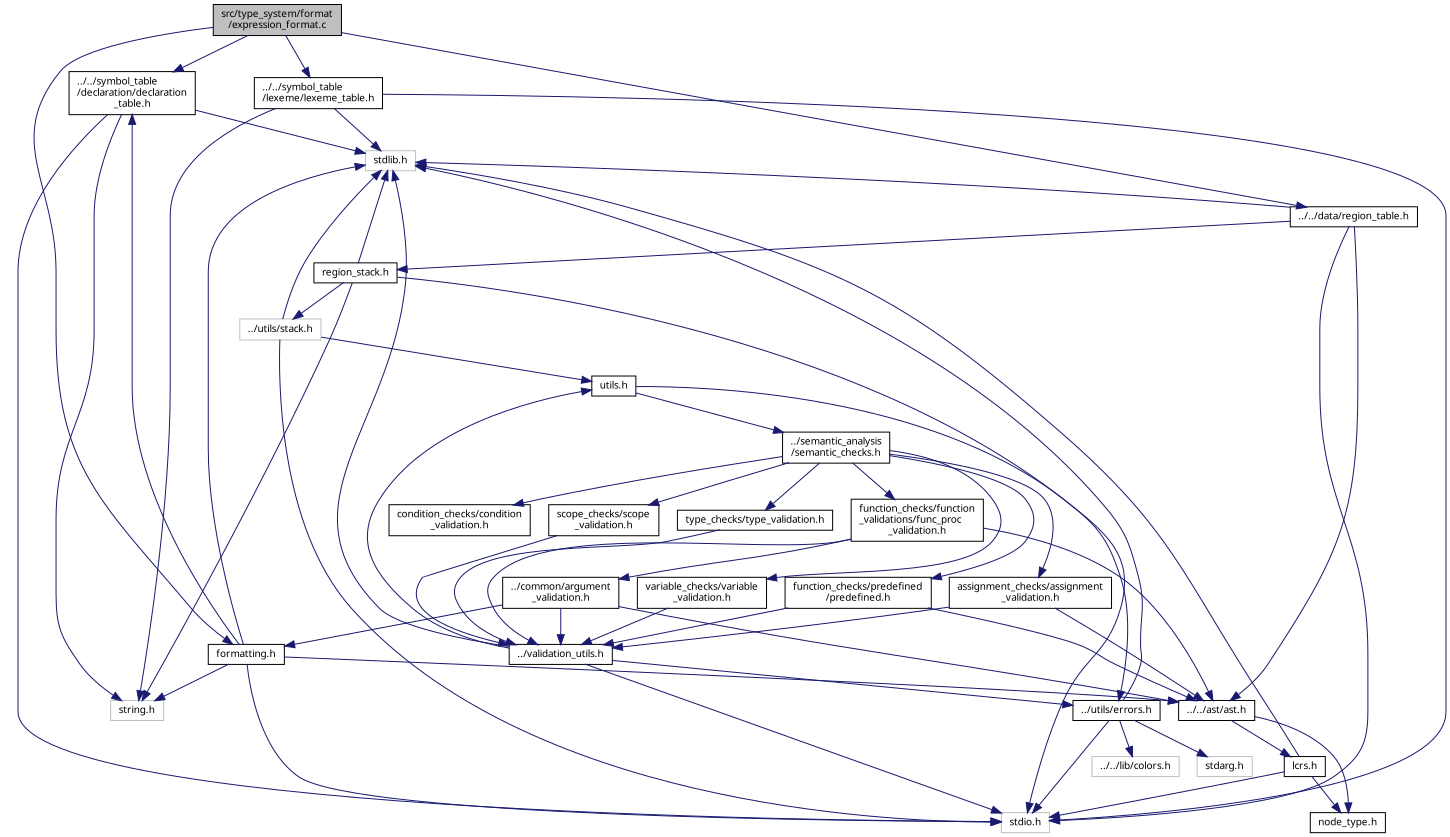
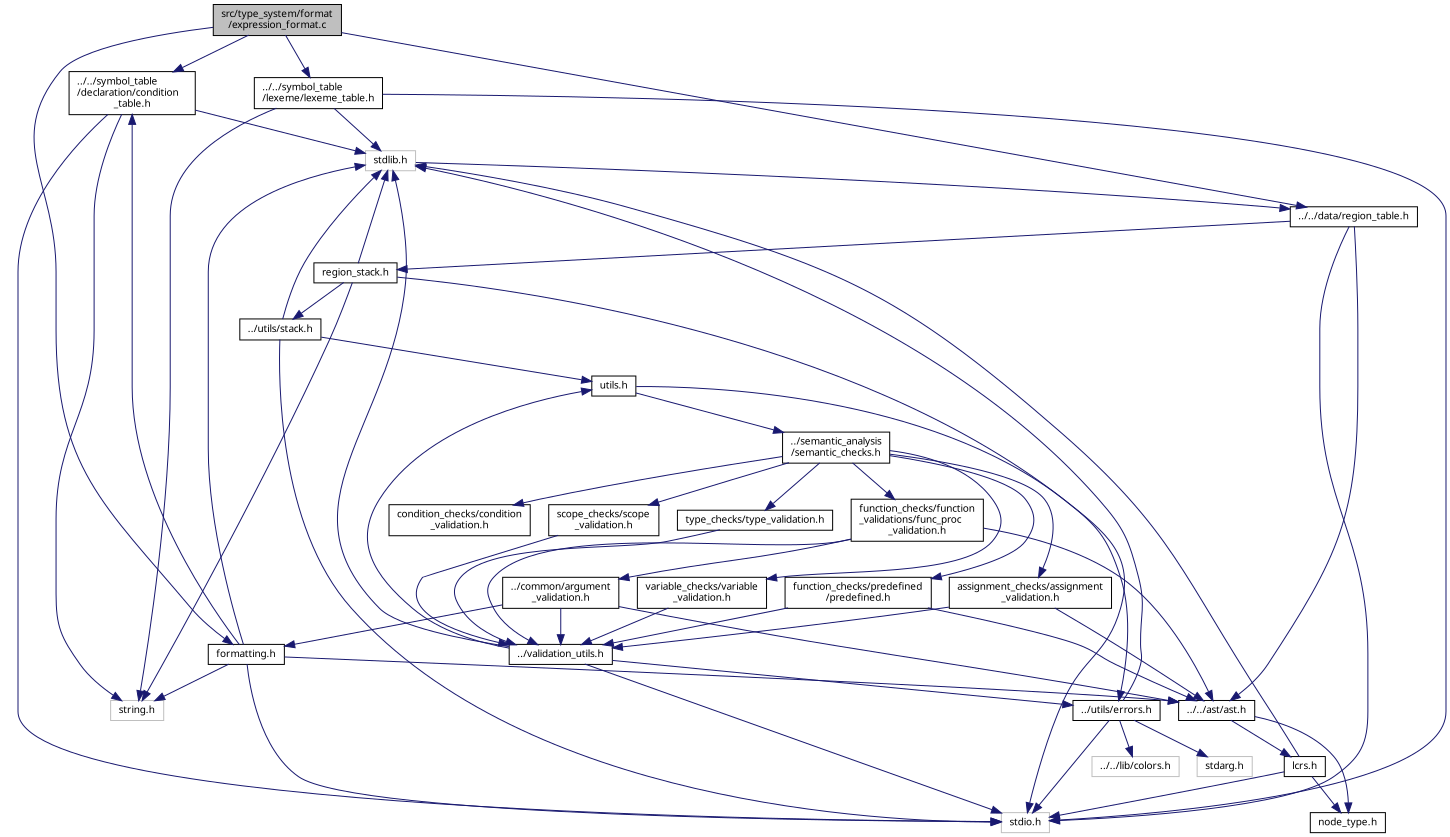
  digraph {
    fontname="Noto Sans"
    node [color=black fillcolor=white fontname="Noto Sans" fontsize=10 shape=record style=filled]
    edge [color=midnightblue fontname="Noto Sans" fontsize=10 labelfontname=Helvetica labelfontsize=10 style=solid]
    n1 [fillcolor=grey75 fontcolor=black height=0.2 label="src/type_system/format\l/expression_format.c" width=0.4]
-   n2 [height=0.2 label="../../symbol_table\l/declaration/declaration\l_table.h" width=0.4]
+   n2 [height=0.2 label="../../symbol_table\l/declaration/condition\l_table.h" width=0.4]
    n3 [height=0.2 label="../../symbol_table\l/lexeme/lexeme_table.h" width=0.4]
    n4 [height=0.2 label="../../data/region_table.h" width=0.4]
    n5 [height=0.2 label="formatting.h" width=0.4]
    n6 [color=grey75 height=0.2 label="stdio.h" width=0.4]
    n7 [color=grey75 height=0.2 label="stdlib.h" width=0.4]
    n8 [color=grey75 height=0.2 label="string.h" width=0.4]
    n9 [height=0.2 label="region_stack.h" width=0.4]
    n10 [height=0.2 label="../../ast/ast.h" width=0.4]
-   n11 [color=grey75 height=0.2 label="../utils/stack.h" width=0.4]
+   n11 [height=0.2 label="../utils/stack.h" width=0.4]
    n12 [height=0.2 label="node_type.h" width=0.4]
    n13 [height=0.2 label="lcrs.h" width=0.4]
    n14 [height=0.2 label="utils.h" width=0.4]
    n15 [height=0.2 label="../semantic_analysis\l/semantic_checks.h" width=0.4]
    n16 [height=0.2 label="../utils/errors.h" width=0.4]
    n17 [height=0.2 label="assignment_checks/assignment\l_validation.h" width=0.4]
    n18 [height=0.2 label="condition_checks/condition\l_validation.h" width=0.4]
    n19 [height=0.2 label="function_checks/function\l_validations/func_proc\l_validation.h" width=0.4]
    n20 [height=0.2 label="function_checks/predefined\l/predefined.h" width=0.4]
    n21 [height=0.2 label="variable_checks/variable\l_validation.h" width=0.4]
    n22 [height=0.2 label="scope_checks/scope\l_validation.h" width=0.4]
    n23 [height=0.2 label="type_checks/type_validation.h" width=0.4]
    n24 [color=grey75 height=0.2 label="stdarg.h" width=0.4]
    n25 [color=grey75 height=0.2 label="../../lib/colors.h" width=0.4]
    n26 [height=0.2 label="../validation_utils.h" width=0.4]
    n27 [height=0.2 label="../common/argument\l_validation.h" width=0.4]
    n1 -> n2
    n1 -> n3
    n1 -> n4
    n1 -> n5
    n2 -> n6
    n2 -> n7
    n2 -> n8
    n3 -> n6
    n3 -> n7
    n3 -> n8
    n4 -> n6
-   n4 -> n7
+   n7 -> n4
    n4 -> n9
    n4 -> n10
    n5 -> n2
    n5 -> n6
    n5 -> n7
    n5 -> n8
    n5 -> n10
    n9 -> n6
    n9 -> n7
    n9 -> n8
    n9 -> n11
    n10 -> n12
    n10 -> n13
    n11 -> n6
    n11 -> n7
    n11 -> n14
    n13 -> n6
    n13 -> n7
    n13 -> n12
    n14 -> n15
    n14 -> n16
    n15 -> n17
    n15 -> n18
    n15 -> n19
    n15 -> n20
    n15 -> n21
    n15 -> n22
    n15 -> n23
    n16 -> n6
    n16 -> n7
    n16 -> n24
    n16 -> n25
    n17 -> n10
    n17 -> n26
    n19 -> n10
    n19 -> n26
    n19 -> n27
    n20 -> n10
    n20 -> n26
    n21 -> n26
    n22 -> n26
    n23 -> n26
    n26 -> n6
    n26 -> n7
    n26 -> n14
    n26 -> n16
    n27 -> n5
    n27 -> n10
    n27 -> n26
  }
